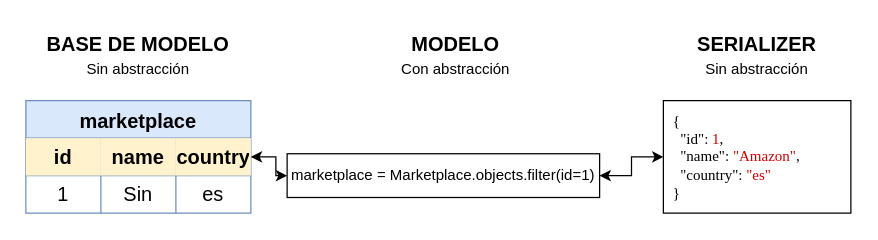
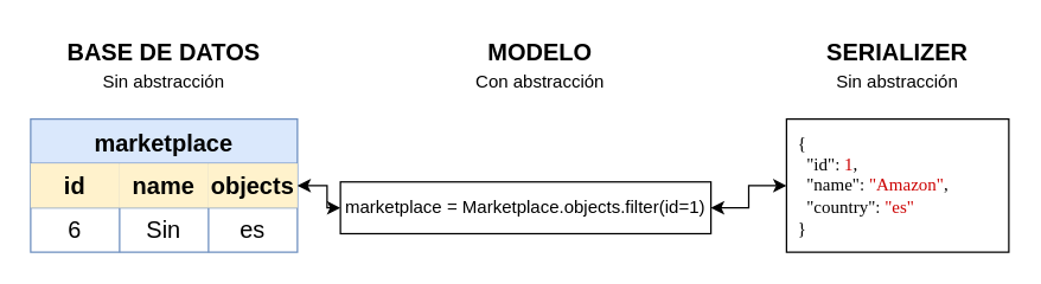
  <mxCell id="0" />
  <mxCell id="1" parent="0" />
  <mxCell id="2" value="marketplace" style="shape=table;startSize=30;container=1;collapsible=0;childLayout=tableLayout;strokeColor=#6c8ebf;fontSize=16;fontStyle=1;fillColor=#dae8fc;" vertex="1" parent="1"><mxGeometry x="20" y="80" width="180" height="90" as="geometry" /></mxCell>
  <mxCell id="3" value="" style="shape=tableRow;horizontal=0;startSize=0;swimlaneHead=0;swimlaneBody=0;strokeColor=inherit;top=0;left=0;bottom=0;right=0;collapsible=0;dropTarget=0;fillColor=none;points=[[0,0.5],[1,0.5]];portConstraint=eastwest;fontSize=16;" vertex="1" parent="2"><mxGeometry y="30" width="180" height="30" as="geometry" /></mxCell>
  <mxCell id="4" value="id" style="shape=partialRectangle;html=1;whiteSpace=wrap;connectable=0;strokeColor=#d6b656;overflow=hidden;fillColor=#fff2cc;top=0;left=0;bottom=0;right=0;pointerEvents=1;fontSize=16;fontStyle=1" vertex="1" parent="3"><mxGeometry width="60" height="30" as="geometry"><mxRectangle width="60" height="30" as="alternateBounds" /></mxGeometry></mxCell>
  <mxCell id="5" value="name" style="shape=partialRectangle;html=1;whiteSpace=wrap;connectable=0;strokeColor=#d6b656;overflow=hidden;fillColor=#fff2cc;top=0;left=0;bottom=0;right=0;pointerEvents=1;fontSize=16;fontStyle=1" vertex="1" parent="3"><mxGeometry x="60" width="60" height="30" as="geometry"><mxRectangle width="60" height="30" as="alternateBounds" /></mxGeometry></mxCell>
- <mxCell id="6" value="country" style="shape=partialRectangle;html=1;whiteSpace=wrap;connectable=0;strokeColor=#d6b656;overflow=hidden;fillColor=#fff2cc;top=0;left=0;bottom=0;right=0;pointerEvents=1;fontSize=16;fontStyle=1" vertex="1" parent="3"><mxGeometry x="120" width="60" height="30" as="geometry"><mxRectangle width="60" height="30" as="alternateBounds" /></mxGeometry></mxCell>
+ <mxCell id="6" value="objects" style="shape=partialRectangle;html=1;whiteSpace=wrap;connectable=0;strokeColor=#d6b656;overflow=hidden;fillColor=#fff2cc;top=0;left=0;bottom=0;right=0;pointerEvents=1;fontSize=16;fontStyle=1" vertex="1" parent="3"><mxGeometry x="120" width="60" height="30" as="geometry"><mxRectangle width="60" height="30" as="alternateBounds" /></mxGeometry></mxCell>
  <mxCell id="7" value="" style="shape=tableRow;horizontal=0;startSize=0;swimlaneHead=0;swimlaneBody=0;strokeColor=inherit;top=0;left=0;bottom=0;right=0;collapsible=0;dropTarget=0;fillColor=none;points=[[0,0.5],[1,0.5]];portConstraint=eastwest;fontSize=16;" vertex="1" parent="2"><mxGeometry y="60" width="180" height="30" as="geometry" /></mxCell>
- <mxCell id="8" value="1" style="shape=partialRectangle;html=1;whiteSpace=wrap;connectable=0;strokeColor=inherit;overflow=hidden;fillColor=none;top=0;left=0;bottom=0;right=0;pointerEvents=1;fontSize=16;" vertex="1" parent="7"><mxGeometry width="60" height="30" as="geometry"><mxRectangle width="60" height="30" as="alternateBounds" /></mxGeometry></mxCell>
+ <mxCell id="8" value="6" style="shape=partialRectangle;html=1;whiteSpace=wrap;connectable=0;strokeColor=inherit;overflow=hidden;fillColor=none;top=0;left=0;bottom=0;right=0;pointerEvents=1;fontSize=16;" vertex="1" parent="7"><mxGeometry width="60" height="30" as="geometry"><mxRectangle width="60" height="30" as="alternateBounds" /></mxGeometry></mxCell>
  <mxCell id="9" value="Sin" style="shape=partialRectangle;html=1;whiteSpace=wrap;connectable=0;strokeColor=inherit;overflow=hidden;fillColor=none;top=0;left=0;bottom=0;right=0;pointerEvents=1;fontSize=16;" vertex="1" parent="7"><mxGeometry x="60" width="60" height="30" as="geometry"><mxRectangle width="60" height="30" as="alternateBounds" /></mxGeometry></mxCell>
  <mxCell id="10" value="es" style="shape=partialRectangle;html=1;whiteSpace=wrap;connectable=0;strokeColor=inherit;overflow=hidden;fillColor=none;top=0;left=0;bottom=0;right=0;pointerEvents=1;fontSize=16;" vertex="1" parent="7"><mxGeometry x="120" width="60" height="30" as="geometry"><mxRectangle width="60" height="30" as="alternateBounds" /></mxGeometry></mxCell>
  <mxCell id="11" style="edgeStyle=orthogonalEdgeStyle;rounded=0;orthogonalLoop=1;jettySize=auto;html=1;entryX=0;entryY=0.5;entryDx=0;entryDy=0;startArrow=classic;startFill=1;" edge="1" parent="1" source="12" target="13"><mxGeometry relative="1" as="geometry" /></mxCell>
  <mxCell id="12" value="marketplace = Marketplace.objects.filter(id=1)" style="rounded=0;whiteSpace=wrap;html=1;" vertex="1" parent="1"><mxGeometry x="229" y="122.5" width="250" height="35" as="geometry" /></mxCell>
  <mxCell id="13" value="&lt;font data-font-src=&quot;https://fonts.googleapis.com/css?family=Cascadia+Code&quot; face=&quot;Cascadia Code&quot;&gt;{&lt;/font&gt;&lt;div&gt;&lt;font data-font-src=&quot;https://fonts.googleapis.com/css?family=Cascadia+Code&quot; face=&quot;Cascadia Code&quot;&gt;&amp;nbsp; &quot;id&quot;: &lt;font style=&quot;color: rgb(204, 0, 0);&quot;&gt;1&lt;/font&gt;,&lt;/font&gt;&lt;/div&gt;&lt;div&gt;&lt;span style=&quot;font-family: &amp;quot;Cascadia Code&amp;quot;; background-color: transparent; color: light-dark(rgb(0, 0, 0), rgb(255, 255, 255));&quot;&gt;&amp;nbsp; &quot;name&quot;: &lt;/span&gt;&lt;font style=&quot;font-family: &amp;quot;Cascadia Code&amp;quot;; background-color: transparent; color: rgb(204, 0, 0);&quot;&gt;&quot;Amazon&quot;&lt;/font&gt;&lt;span style=&quot;font-family: &amp;quot;Cascadia Code&amp;quot;; background-color: transparent; color: light-dark(rgb(0, 0, 0), rgb(255, 255, 255));&quot;&gt;,&lt;/span&gt;&lt;/div&gt;&lt;div&gt;&lt;font data-font-src=&quot;https://fonts.googleapis.com/css?family=Cascadia+Code&quot; face=&quot;Cascadia Code&quot;&gt;&amp;nbsp; &quot;country&quot;: &lt;font style=&quot;color: rgb(204, 0, 0);&quot;&gt;&quot;es&quot;&lt;/font&gt;&lt;br&gt;&lt;/font&gt;&lt;/div&gt;&lt;div&gt;&lt;font data-font-src=&quot;https://fonts.googleapis.com/css?family=Cascadia+Code&quot; face=&quot;Cascadia Code&quot;&gt;}&lt;/font&gt;&lt;/div&gt;" style="rounded=0;whiteSpace=wrap;html=1;align=left;spacingLeft=6;" vertex="1" parent="1"><mxGeometry x="530" y="80" width="150" height="90" as="geometry" /></mxCell>
- <mxCell id="14" value="BASE DE MODELO" style="text;html=1;align=center;verticalAlign=middle;whiteSpace=wrap;rounded=0;fontStyle=1;fontSize=16;" vertex="1" parent="1"><mxGeometry x="35" y="20" width="150" height="30" as="geometry" /></mxCell>
+ <mxCell id="14" value="BASE DE DATOS" style="text;html=1;align=center;verticalAlign=middle;whiteSpace=wrap;rounded=0;fontStyle=1;fontSize=16;" vertex="1" parent="1"><mxGeometry x="35" y="20" width="150" height="30" as="geometry" /></mxCell>
  <mxCell id="15" value="MODELO" style="text;html=1;align=center;verticalAlign=middle;whiteSpace=wrap;rounded=0;fontStyle=1;fontSize=16;" vertex="1" parent="1"><mxGeometry x="289" y="20" width="150" height="30" as="geometry" /></mxCell>
  <mxCell id="16" value="SERIALIZER" style="text;html=1;align=center;verticalAlign=middle;whiteSpace=wrap;rounded=0;fontStyle=1;fontSize=16;" vertex="1" parent="1"><mxGeometry x="530" y="20" width="150" height="30" as="geometry" /></mxCell>
  <mxCell id="17" value="Sin abstracción" style="text;html=1;align=center;verticalAlign=middle;whiteSpace=wrap;rounded=0;" vertex="1" parent="1"><mxGeometry x="65" y="40" width="90" height="30" as="geometry" /></mxCell>
  <mxCell id="18" value="Sin abstracción" style="text;html=1;align=center;verticalAlign=middle;whiteSpace=wrap;rounded=0;" vertex="1" parent="1"><mxGeometry x="560" y="40" width="90" height="30" as="geometry" /></mxCell>
  <mxCell id="19" value="Con abstracción" style="text;html=1;align=center;verticalAlign=middle;whiteSpace=wrap;rounded=0;" vertex="1" parent="1"><mxGeometry x="319" y="40" width="90" height="30" as="geometry" /></mxCell>
  <mxCell id="20" style="edgeStyle=orthogonalEdgeStyle;rounded=0;orthogonalLoop=1;jettySize=auto;html=1;entryX=0;entryY=0.5;entryDx=0;entryDy=0;startArrow=classic;startFill=1;" edge="1" parent="1" source="3" target="12"><mxGeometry relative="1" as="geometry" /></mxCell>
